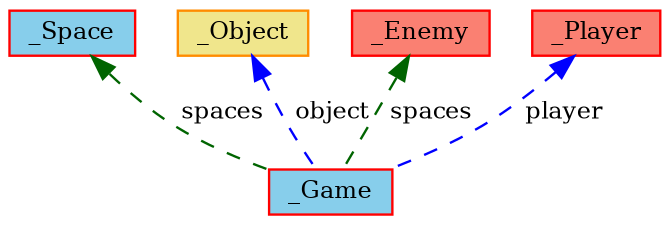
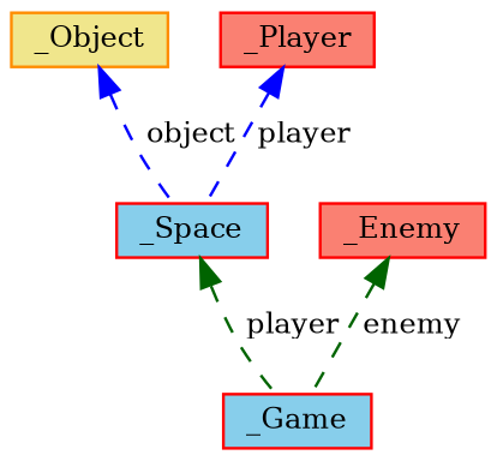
  digraph {
    fontname="DejaVu Serif"
    node [color=red fillcolor=skyblue fontname="DejaVu Serif" fontsize=10 shape=record style=filled]
    edge [color=darkgreen dir=back fontname="DejaVu Serif" fontsize=10 labelfontname=Helvetica labelfontsize=10 style=dashed]
    n1 [fontcolor=black height=0.2 label=_Game width=0.4]
    n2 [height=0.2 label=_Space width=0.4]
    n3 [color=darkorange fillcolor=khaki height=0.2 label=_Object width=0.4]
    n4 [fillcolor=salmon height=0.2 label=_Enemy width=0.4]
    n5 [fillcolor=salmon height=0.2 label=_Player width=0.4]
-   n2 -> n1 [label=" spaces"]
-   n3 -> n1 [color=blue label=" object"]
-   n4 -> n1 [label=" spaces"]
-   n5 -> n1 [color=blue label=" player"]
+   n2 -> n1 [label=" player"]
+   n3 -> n2 [color=blue label=" object"]
+   n4 -> n1 [label=" enemy"]
+   n5 -> n2 [color=blue label=" player"]
  }
